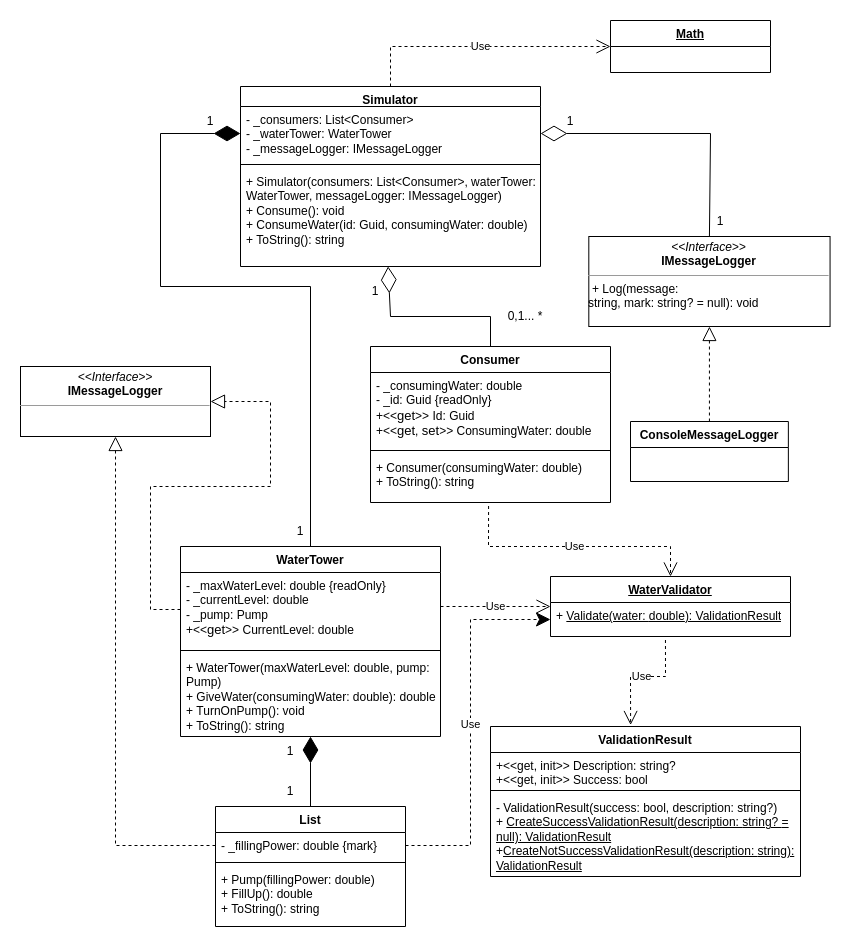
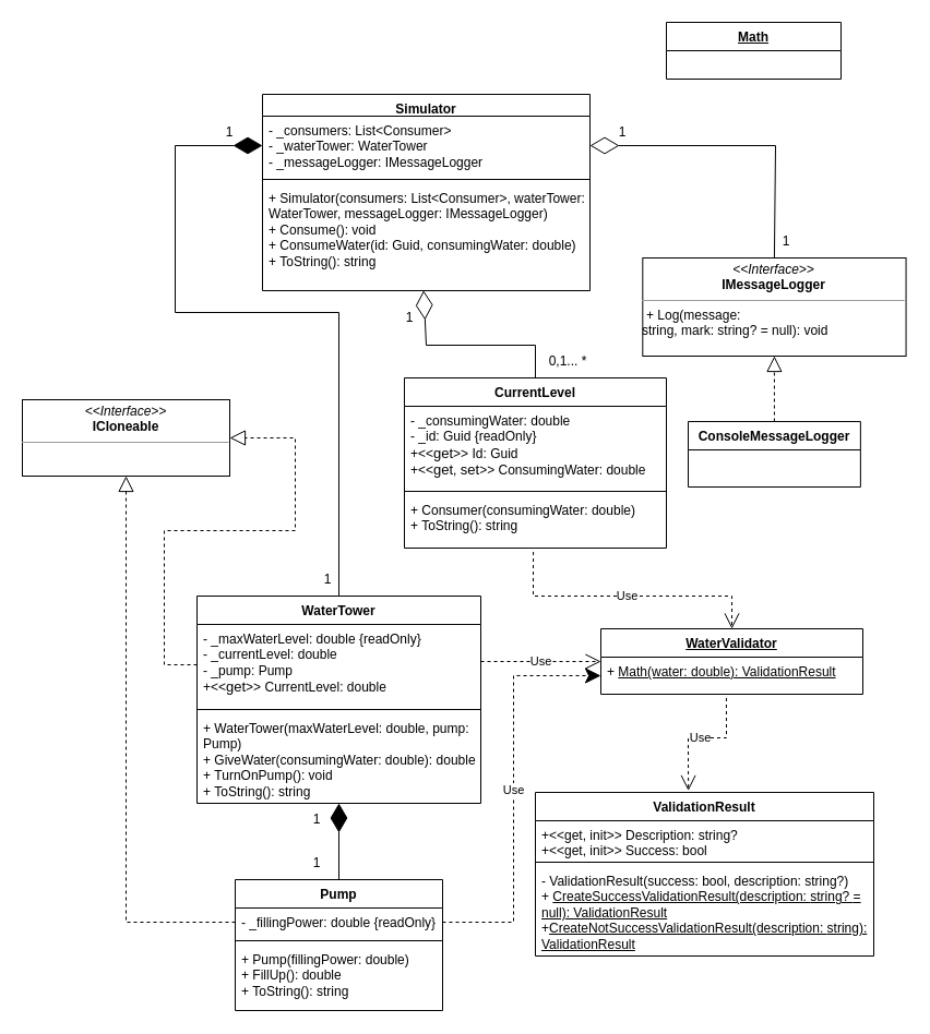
  <mxCell id="0" />
  <mxCell id="1" parent="0" />
  <mxCell id="2" value="&lt;u&gt;WaterValidator&lt;/u&gt;" style="swimlane;fontStyle=1;align=center;verticalAlign=top;childLayout=stackLayout;horizontal=1;startSize=26;horizontalStack=0;resizeParent=1;resizeParentMax=0;resizeLast=0;collapsible=1;marginBottom=0;whiteSpace=wrap;html=1;" vertex="1" parent="1"><mxGeometry x="550" y="576" width="240" height="60" as="geometry" /></mxCell>
- <mxCell id="3" value="+ &lt;u&gt;Validate(water:&amp;nbsp;&lt;/u&gt;&lt;u style=&quot;border-color: var(--border-color);&quot;&gt;double&lt;/u&gt;&lt;u&gt;):&amp;nbsp;ValidationResult&lt;/u&gt;" style="text;strokeColor=none;fillColor=none;align=left;verticalAlign=top;spacingLeft=4;spacingRight=4;overflow=hidden;rotatable=0;points=[[0,0.5],[1,0.5]];portConstraint=eastwest;whiteSpace=wrap;html=1;" vertex="1" parent="2"><mxGeometry y="26" width="240" height="34" as="geometry" /></mxCell>
+ <mxCell id="3" value="+ &lt;u&gt;Math(water:&amp;nbsp;&lt;/u&gt;&lt;u style=&quot;border-color: var(--border-color);&quot;&gt;double&lt;/u&gt;&lt;u&gt;):&amp;nbsp;ValidationResult&lt;/u&gt;" style="text;strokeColor=none;fillColor=none;align=left;verticalAlign=top;spacingLeft=4;spacingRight=4;overflow=hidden;rotatable=0;points=[[0,0.5],[1,0.5]];portConstraint=eastwest;whiteSpace=wrap;html=1;" vertex="1" parent="2"><mxGeometry y="26" width="240" height="34" as="geometry" /></mxCell>
  <mxCell id="4" value="&lt;p style=&quot;margin:0px;margin-top:4px;text-align:center;&quot;&gt;&lt;i&gt;&amp;lt;&amp;lt;Interface&amp;gt;&amp;gt;&lt;/i&gt;&lt;br&gt;&lt;b&gt;IMessageLogger&lt;/b&gt;&lt;/p&gt;&lt;hr size=&quot;1&quot;&gt;&lt;p style=&quot;margin:0px;margin-left:4px;&quot;&gt;+&amp;nbsp;Log(message:&lt;/p&gt;string, mark:&amp;nbsp;string?&amp;nbsp;&lt;span style=&quot;background-color: initial;&quot;&gt;= null): void&lt;/span&gt;" style="verticalAlign=top;align=left;overflow=fill;fontSize=12;fontFamily=Helvetica;html=1;whiteSpace=wrap;" vertex="1" parent="1"><mxGeometry x="588.31" y="236" width="241.25" height="90" as="geometry" /></mxCell>
  <mxCell id="5" value="Simulator" style="swimlane;fontStyle=1;align=center;verticalAlign=top;childLayout=stackLayout;horizontal=1;startSize=20;horizontalStack=0;resizeParent=1;resizeParentMax=0;resizeLast=0;collapsible=1;marginBottom=0;whiteSpace=wrap;html=1;" vertex="1" parent="1"><mxGeometry x="240" y="86" width="300" height="180" as="geometry" /></mxCell>
  <mxCell id="6" value="-&amp;nbsp;_consumers: List&amp;lt;Consumer&amp;gt;&lt;br&gt;- _waterTower: WaterTower&lt;br&gt;- _messageLogger: IMessageLogger&amp;nbsp;" style="text;strokeColor=none;fillColor=none;align=left;verticalAlign=top;spacingLeft=4;spacingRight=4;overflow=hidden;rotatable=0;points=[[0,0.5],[1,0.5]];portConstraint=eastwest;whiteSpace=wrap;html=1;" vertex="1" parent="5"><mxGeometry y="20" width="300" height="54" as="geometry" /></mxCell>
  <mxCell id="7" value="" style="line;strokeWidth=1;fillColor=none;align=left;verticalAlign=middle;spacingTop=-1;spacingLeft=3;spacingRight=3;rotatable=0;labelPosition=right;points=[];portConstraint=eastwest;strokeColor=inherit;" vertex="1" parent="5"><mxGeometry y="74" width="300" height="8" as="geometry" /></mxCell>
  <mxCell id="8" value="+&amp;nbsp;Simulator(consumers: List&amp;lt;Consumer&amp;gt;, waterTower: WaterTower, messageLogger: IMessageLogger)&lt;br&gt;+ Consume(): void&lt;br&gt;+ ConsumeWater(id: Guid, consumingWater: double)&lt;br&gt;+&amp;nbsp;ToString(): string" style="text;strokeColor=none;fillColor=none;align=left;verticalAlign=top;spacingLeft=4;spacingRight=4;overflow=hidden;rotatable=0;points=[[0,0.5],[1,0.5]];portConstraint=eastwest;whiteSpace=wrap;html=1;" vertex="1" parent="5"><mxGeometry y="82" width="300" height="98" as="geometry" /></mxCell>
  <mxCell id="9" value="WaterTower" style="swimlane;fontStyle=1;align=center;verticalAlign=top;childLayout=stackLayout;horizontal=1;startSize=26;horizontalStack=0;resizeParent=1;resizeParentMax=0;resizeLast=0;collapsible=1;marginBottom=0;whiteSpace=wrap;html=1;" vertex="1" parent="1"><mxGeometry x="180" y="546" width="260" height="190" as="geometry" /></mxCell>
  <mxCell id="10" value="-&amp;nbsp;_maxWaterLevel: double {readOnly}&lt;br&gt;-&amp;nbsp;_currentLevel: double&lt;br&gt;-&amp;nbsp;_pump: Pump&lt;br&gt;+&amp;lt;&amp;lt;&lt;span style=&quot;border: 0px; color: var(--darkreader-text--highlight-keyword); font-family: inherit; font-style: inherit; font-variant: inherit; font-weight: inherit; background-color: transparent; margin: 0px; padding: 0px; font-stretch: inherit; line-height: inherit; font-optical-sizing: inherit; font-kerning: inherit; font-feature-settings: inherit; font-variation-settings: inherit; font-size: 13px; vertical-align: baseline; box-sizing: inherit;&quot; class=&quot;hljs-keyword&quot;&gt;get&lt;/span&gt;&lt;span style=&quot;border-color: var(--border-color); color: var(--darkreader-text--highlight-color); font-family: inherit; font-size: var(--_pr-code-fs); font-style: inherit; font-variant-ligatures: inherit; font-variant-caps: inherit; font-weight: inherit; background-color: transparent;&quot;&gt;&amp;gt;&amp;gt;&amp;nbsp;&lt;/span&gt;CurrentLevel: double" style="text;strokeColor=none;fillColor=none;align=left;verticalAlign=top;spacingLeft=4;spacingRight=4;overflow=hidden;rotatable=0;points=[[0,0.5],[1,0.5]];portConstraint=eastwest;whiteSpace=wrap;html=1;" vertex="1" parent="9"><mxGeometry y="26" width="260" height="74" as="geometry" /></mxCell>
  <mxCell id="11" value="" style="line;strokeWidth=1;fillColor=none;align=left;verticalAlign=middle;spacingTop=-1;spacingLeft=3;spacingRight=3;rotatable=0;labelPosition=right;points=[];portConstraint=eastwest;strokeColor=inherit;" vertex="1" parent="9"><mxGeometry y="100" width="260" height="8" as="geometry" /></mxCell>
  <mxCell id="12" value="+&amp;nbsp;WaterTower(maxWaterLevel: double, pump: Pump)&lt;br&gt;+ GiveWater(consumingWater: double): double&lt;br&gt;+&amp;nbsp;TurnOnPump(): void&lt;br&gt;+&amp;nbsp;ToString(): string" style="text;strokeColor=none;fillColor=none;align=left;verticalAlign=top;spacingLeft=4;spacingRight=4;overflow=hidden;rotatable=0;points=[[0,0.5],[1,0.5]];portConstraint=eastwest;whiteSpace=wrap;html=1;" vertex="1" parent="9"><mxGeometry y="108" width="260" height="82" as="geometry" /></mxCell>
- <mxCell id="13" value="List" style="swimlane;fontStyle=1;align=center;verticalAlign=top;childLayout=stackLayout;horizontal=1;startSize=26;horizontalStack=0;resizeParent=1;resizeParentMax=0;resizeLast=0;collapsible=1;marginBottom=0;whiteSpace=wrap;html=1;" vertex="1" parent="1"><mxGeometry x="215" y="806" width="190" height="120" as="geometry" /></mxCell>
- <mxCell id="14" value="-&amp;nbsp;_fillingPower: double {mark}" style="text;strokeColor=none;fillColor=none;align=left;verticalAlign=top;spacingLeft=4;spacingRight=4;overflow=hidden;rotatable=0;points=[[0,0.5],[1,0.5]];portConstraint=eastwest;whiteSpace=wrap;html=1;" vertex="1" parent="13"><mxGeometry y="26" width="190" height="26" as="geometry" /></mxCell>
+ <mxCell id="13" value="Pump" style="swimlane;fontStyle=1;align=center;verticalAlign=top;childLayout=stackLayout;horizontal=1;startSize=26;horizontalStack=0;resizeParent=1;resizeParentMax=0;resizeLast=0;collapsible=1;marginBottom=0;whiteSpace=wrap;html=1;" vertex="1" parent="1"><mxGeometry x="215" y="806" width="190" height="120" as="geometry" /></mxCell>
+ <mxCell id="14" value="-&amp;nbsp;_fillingPower: double {readOnly}" style="text;strokeColor=none;fillColor=none;align=left;verticalAlign=top;spacingLeft=4;spacingRight=4;overflow=hidden;rotatable=0;points=[[0,0.5],[1,0.5]];portConstraint=eastwest;whiteSpace=wrap;html=1;" vertex="1" parent="13"><mxGeometry y="26" width="190" height="26" as="geometry" /></mxCell>
  <mxCell id="15" value="" style="line;strokeWidth=1;fillColor=none;align=left;verticalAlign=middle;spacingTop=-1;spacingLeft=3;spacingRight=3;rotatable=0;labelPosition=right;points=[];portConstraint=eastwest;strokeColor=inherit;" vertex="1" parent="13"><mxGeometry y="52" width="190" height="8" as="geometry" /></mxCell>
  <mxCell id="16" value="+&amp;nbsp;Pump(fillingPower: double)&lt;br&gt;+&amp;nbsp;FillUp(): double&lt;br&gt;+&amp;nbsp;ToString(): string" style="text;strokeColor=none;fillColor=none;align=left;verticalAlign=top;spacingLeft=4;spacingRight=4;overflow=hidden;rotatable=0;points=[[0,0.5],[1,0.5]];portConstraint=eastwest;whiteSpace=wrap;html=1;" vertex="1" parent="13"><mxGeometry y="60" width="190" height="60" as="geometry" /></mxCell>
- <mxCell id="17" value="Consumer" style="swimlane;fontStyle=1;align=center;verticalAlign=top;childLayout=stackLayout;horizontal=1;startSize=26;horizontalStack=0;resizeParent=1;resizeParentMax=0;resizeLast=0;collapsible=1;marginBottom=0;whiteSpace=wrap;html=1;" vertex="1" parent="1"><mxGeometry x="370" y="346" width="240" height="156" as="geometry" /></mxCell>
+ <mxCell id="17" value="CurrentLevel" style="swimlane;fontStyle=1;align=center;verticalAlign=top;childLayout=stackLayout;horizontal=1;startSize=26;horizontalStack=0;resizeParent=1;resizeParentMax=0;resizeLast=0;collapsible=1;marginBottom=0;whiteSpace=wrap;html=1;" vertex="1" parent="1"><mxGeometry x="370" y="346" width="240" height="156" as="geometry" /></mxCell>
  <mxCell id="18" value="-&amp;nbsp;_consumingWater: double&lt;br&gt;-&amp;nbsp;_id: Guid {readOnly}&lt;br&gt;+&amp;lt;&amp;lt;&lt;span style=&quot;background-color: transparent; font-family: inherit; font-style: inherit; font-variant: inherit; font-weight: inherit; color: var(--darkreader-text--highlight-keyword); margin: 0px; padding: 0px; border: 0px; font-stretch: inherit; line-height: inherit; font-optical-sizing: inherit; font-kerning: inherit; font-feature-settings: inherit; font-variation-settings: inherit; font-size: 13px; vertical-align: baseline; box-sizing: inherit;&quot; class=&quot;hljs-keyword&quot;&gt;get&lt;/span&gt;&lt;span style=&quot;background-color: transparent; font-family: inherit; font-size: var(--_pr-code-fs); font-style: inherit; font-variant-ligatures: inherit; font-variant-caps: inherit; font-weight: inherit; color: var(--darkreader-text--highlight-color);&quot;&gt;&amp;gt;&amp;gt;&amp;nbsp;&lt;/span&gt;Id: Guid&lt;br&gt;&lt;span style=&quot;background-color: transparent; font-family: inherit; font-size: var(--_pr-code-fs); font-style: inherit; font-variant-ligatures: inherit; font-variant-caps: inherit; font-weight: inherit; color: var(--darkreader-text--highlight-color);&quot;&gt;+&amp;lt;&amp;lt;&lt;/span&gt;&lt;span style=&quot;background-color: transparent; font-family: inherit; font-style: inherit; font-variant: inherit; font-weight: inherit; color: var(--darkreader-text--highlight-keyword); margin: 0px; padding: 0px; border: 0px; font-stretch: inherit; line-height: inherit; font-optical-sizing: inherit; font-kerning: inherit; font-feature-settings: inherit; font-variation-settings: inherit; font-size: 13px; vertical-align: baseline; box-sizing: inherit;&quot; class=&quot;hljs-keyword&quot;&gt;get&lt;/span&gt;&lt;span style=&quot;background-color: transparent; font-family: inherit; font-size: var(--_pr-code-fs); font-style: inherit; font-variant-ligatures: inherit; font-variant-caps: inherit; font-weight: inherit; color: var(--darkreader-text--highlight-color);&quot;&gt;, &lt;/span&gt;&lt;span style=&quot;background-color: transparent; font-family: inherit; font-style: inherit; font-variant: inherit; font-weight: inherit; color: var(--darkreader-text--highlight-keyword); margin: 0px; padding: 0px; border: 0px; font-stretch: inherit; line-height: inherit; font-optical-sizing: inherit; font-kerning: inherit; font-feature-settings: inherit; font-variation-settings: inherit; font-size: 13px; vertical-align: baseline; box-sizing: inherit;&quot; class=&quot;hljs-keyword&quot;&gt;set&lt;/span&gt;&lt;span style=&quot;background-color: transparent; font-family: inherit; font-size: var(--_pr-code-fs); font-style: inherit; font-variant-ligatures: inherit; font-variant-caps: inherit; font-weight: inherit; color: var(--darkreader-text--highlight-color);&quot;&gt;&amp;gt;&amp;gt;&amp;nbsp;&lt;/span&gt;&lt;span style=&quot;background-color: initial;&quot;&gt;ConsumingWater: double&lt;br&gt;&lt;/span&gt;" style="text;strokeColor=none;fillColor=none;align=left;verticalAlign=top;spacingLeft=4;spacingRight=4;overflow=hidden;rotatable=0;points=[[0,0.5],[1,0.5]];portConstraint=eastwest;whiteSpace=wrap;html=1;" vertex="1" parent="17"><mxGeometry y="26" width="240" height="74" as="geometry" /></mxCell>
  <mxCell id="19" value="" style="line;strokeWidth=1;fillColor=none;align=left;verticalAlign=middle;spacingTop=-1;spacingLeft=3;spacingRight=3;rotatable=0;labelPosition=right;points=[];portConstraint=eastwest;strokeColor=inherit;" vertex="1" parent="17"><mxGeometry y="100" width="240" height="8" as="geometry" /></mxCell>
  <mxCell id="20" value="+&amp;nbsp;Consumer(consumingWater:&amp;nbsp;double)&lt;br&gt;+ ToString(): string&amp;nbsp;" style="text;strokeColor=none;fillColor=none;align=left;verticalAlign=top;spacingLeft=4;spacingRight=4;overflow=hidden;rotatable=0;points=[[0,0.5],[1,0.5]];portConstraint=eastwest;whiteSpace=wrap;html=1;" vertex="1" parent="17"><mxGeometry y="108" width="240" height="48" as="geometry" /></mxCell>
  <mxCell id="21" value="ValidationResult" style="swimlane;fontStyle=1;align=center;verticalAlign=top;childLayout=stackLayout;horizontal=1;startSize=26;horizontalStack=0;resizeParent=1;resizeParentMax=0;resizeLast=0;collapsible=1;marginBottom=0;whiteSpace=wrap;html=1;" vertex="1" parent="1"><mxGeometry x="490" y="726" width="310" height="150" as="geometry" /></mxCell>
  <mxCell id="22" value="+&amp;lt;&amp;lt;get, init&amp;gt;&amp;gt; Description: string?&lt;br&gt;+&amp;lt;&amp;lt;get, init&amp;gt;&amp;gt; Success: bool" style="text;strokeColor=none;fillColor=none;align=left;verticalAlign=top;spacingLeft=4;spacingRight=4;overflow=hidden;rotatable=0;points=[[0,0.5],[1,0.5]];portConstraint=eastwest;whiteSpace=wrap;html=1;" vertex="1" parent="21"><mxGeometry y="26" width="310" height="34" as="geometry" /></mxCell>
  <mxCell id="23" value="" style="line;strokeWidth=1;fillColor=none;align=left;verticalAlign=middle;spacingTop=-1;spacingLeft=3;spacingRight=3;rotatable=0;labelPosition=right;points=[];portConstraint=eastwest;strokeColor=inherit;" vertex="1" parent="21"><mxGeometry y="60" width="310" height="8" as="geometry" /></mxCell>
  <mxCell id="24" value="-&amp;nbsp;ValidationResult(success: bool, description: string?)&lt;br&gt;+&amp;nbsp;&lt;u&gt;CreateSuccessValidationResult(description:&amp;nbsp;&lt;/u&gt;&lt;u style=&quot;border-color: var(--border-color);&quot;&gt;string?&amp;nbsp;&lt;/u&gt;&lt;u&gt;= null): ValidationResult&lt;/u&gt;&lt;br&gt;+&lt;u&gt;CreateNotSuccessValidationResult(description:&amp;nbsp;&lt;/u&gt;&lt;u style=&quot;border-color: var(--border-color);&quot;&gt;string&lt;/u&gt;&lt;u&gt;): ValidationResult&lt;br&gt;&lt;/u&gt;" style="text;strokeColor=none;fillColor=none;align=left;verticalAlign=top;spacingLeft=4;spacingRight=4;overflow=hidden;rotatable=0;points=[[0,0.5],[1,0.5]];portConstraint=eastwest;whiteSpace=wrap;html=1;" vertex="1" parent="21"><mxGeometry y="68" width="310" height="82" as="geometry" /></mxCell>
- <mxCell id="25" value="ConsoleMessageLogger" style="swimlane;fontStyle=1;align=center;verticalAlign=top;childLayout=stackLayout;horizontal=1;startSize=26;horizontalStack=0;resizeParent=1;resizeParentMax=0;resizeLast=0;collapsible=1;marginBottom=0;whiteSpace=wrap;html=1;" vertex="1" parent="1"><mxGeometry x="630" y="421" width="157.87" height="60" as="geometry" /></mxCell>
+ <mxCell id="25" value="ConsoleMessageLogger" style="swimlane;fontStyle=1;align=center;verticalAlign=top;childLayout=stackLayout;horizontal=1;startSize=26;horizontalStack=0;resizeParent=1;resizeParentMax=0;resizeLast=0;collapsible=1;marginBottom=0;whiteSpace=wrap;html=1;" vertex="1" parent="1"><mxGeometry x="630" y="386" width="157.87" height="60" as="geometry" /></mxCell>
  <mxCell id="26" value="" style="endArrow=diamondThin;endFill=1;endSize=24;html=1;rounded=0;exitX=0.5;exitY=0;exitDx=0;exitDy=0;" edge="1" parent="1" source="13" target="12"><mxGeometry width="160" relative="1" as="geometry"><mxPoint x="340" y="506" as="sourcePoint" /><mxPoint x="500" y="506" as="targetPoint" /></mxGeometry></mxCell>
- <mxCell id="27" value="&lt;p style=&quot;margin:0px;margin-top:4px;text-align:center;&quot;&gt;&lt;i&gt;&amp;lt;&amp;lt;Interface&amp;gt;&amp;gt;&lt;/i&gt;&lt;br&gt;&lt;b&gt;IMessageLogger&lt;/b&gt;&lt;/p&gt;&lt;hr size=&quot;1&quot;&gt;&lt;p style=&quot;margin:0px;margin-left:4px;&quot;&gt;&lt;br&gt;&lt;/p&gt;" style="verticalAlign=top;align=left;overflow=fill;fontSize=12;fontFamily=Helvetica;html=1;whiteSpace=wrap;" vertex="1" parent="1"><mxGeometry x="20" y="366" width="190" height="70" as="geometry" /></mxCell>
+ <mxCell id="27" value="&lt;p style=&quot;margin:0px;margin-top:4px;text-align:center;&quot;&gt;&lt;i&gt;&amp;lt;&amp;lt;Interface&amp;gt;&amp;gt;&lt;/i&gt;&lt;br&gt;&lt;b&gt;ICloneable&lt;/b&gt;&lt;/p&gt;&lt;hr size=&quot;1&quot;&gt;&lt;p style=&quot;margin:0px;margin-left:4px;&quot;&gt;&lt;br&gt;&lt;/p&gt;" style="verticalAlign=top;align=left;overflow=fill;fontSize=12;fontFamily=Helvetica;html=1;whiteSpace=wrap;" vertex="1" parent="1"><mxGeometry x="20" y="366" width="190" height="70" as="geometry" /></mxCell>
  <mxCell id="28" value="" style="endArrow=block;dashed=1;endFill=0;endSize=12;html=1;rounded=0;exitX=0;exitY=0.5;exitDx=0;exitDy=0;" edge="1" parent="1" source="14"><mxGeometry width="160" relative="1" as="geometry"><mxPoint x="400" y="626" as="sourcePoint" /><mxPoint x="115" y="436" as="targetPoint" /><Array as="points"><mxPoint x="115" y="845" /></Array></mxGeometry></mxCell>
  <mxCell id="29" value="" style="endArrow=diamondThin;endFill=0;endSize=24;html=1;rounded=0;exitX=0.5;exitY=0;exitDx=0;exitDy=0;entryX=1;entryY=0.5;entryDx=0;entryDy=0;" edge="1" parent="1" source="4" target="6"><mxGeometry width="160" relative="1" as="geometry"><mxPoint x="400" y="306" as="sourcePoint" /><mxPoint x="590" y="146" as="targetPoint" /><Array as="points"><mxPoint x="710" y="133" /></Array></mxGeometry></mxCell>
  <mxCell id="30" value="" style="endArrow=diamondThin;endFill=0;endSize=24;html=1;rounded=0;entryX=0.492;entryY=0.999;entryDx=0;entryDy=0;entryPerimeter=0;exitX=0.5;exitY=0;exitDx=0;exitDy=0;" edge="1" parent="1" source="17" target="8"><mxGeometry width="160" relative="1" as="geometry"><mxPoint x="400" y="306" as="sourcePoint" /><mxPoint x="560" y="306" as="targetPoint" /><Array as="points"><mxPoint x="490" y="316" /><mxPoint x="390" y="316" /></Array></mxGeometry></mxCell>
  <mxCell id="31" value="" style="endArrow=diamondThin;endFill=1;endSize=24;html=1;rounded=0;entryX=0;entryY=0.5;entryDx=0;entryDy=0;exitX=0.5;exitY=0;exitDx=0;exitDy=0;" edge="1" parent="1" source="9" target="6"><mxGeometry width="160" relative="1" as="geometry"><mxPoint x="310" y="346" as="sourcePoint" /><mxPoint x="180" y="166" as="targetPoint" /><Array as="points"><mxPoint x="310" y="286" /><mxPoint x="160" y="286" /><mxPoint x="160" y="133" /></Array></mxGeometry></mxCell>
  <mxCell id="32" value="" style="endArrow=block;dashed=1;endFill=0;endSize=12;html=1;rounded=0;entryX=0.5;entryY=1;entryDx=0;entryDy=0;exitX=0.5;exitY=0;exitDx=0;exitDy=0;" edge="1" parent="1" source="25" target="4"><mxGeometry width="160" relative="1" as="geometry"><mxPoint x="400" y="306" as="sourcePoint" /><mxPoint x="560" y="306" as="targetPoint" /></mxGeometry></mxCell>
  <mxCell id="33" value="" style="endArrow=block;dashed=1;endFill=0;endSize=12;html=1;rounded=0;entryX=1;entryY=0.5;entryDx=0;entryDy=0;exitX=0;exitY=0.5;exitDx=0;exitDy=0;" edge="1" parent="1" source="10" target="27"><mxGeometry width="160" relative="1" as="geometry"><mxPoint x="150" y="606" as="sourcePoint" /><mxPoint x="560" y="516" as="targetPoint" /><Array as="points"><mxPoint x="150" y="609" /><mxPoint x="150" y="486" /><mxPoint x="270" y="486" /><mxPoint x="270" y="401" /></Array></mxGeometry></mxCell>
  <mxCell id="34" value="Use" style="endArrow=open;endSize=12;dashed=1;html=1;rounded=0;" edge="1" parent="1"><mxGeometry width="160" relative="1" as="geometry"><mxPoint x="440" y="606" as="sourcePoint" /><mxPoint x="550" y="606" as="targetPoint" /></mxGeometry></mxCell>
  <mxCell id="35" value="Use" style="endArrow=open;endSize=12;dashed=1;html=1;rounded=0;exitX=0.492;exitY=1.073;exitDx=0;exitDy=0;exitPerimeter=0;entryX=0.5;entryY=0;entryDx=0;entryDy=0;" edge="1" parent="1" source="20" target="2"><mxGeometry width="160" relative="1" as="geometry"><mxPoint x="500" y="536" as="sourcePoint" /><mxPoint x="660" y="546" as="targetPoint" /><Array as="points"><mxPoint x="488" y="546" /><mxPoint x="670" y="546" /></Array></mxGeometry></mxCell>
  <mxCell id="36" value="Use" style="endArrow=open;endSize=12;dashed=1;html=1;rounded=0;entryX=0.452;entryY=-0.01;entryDx=0;entryDy=0;entryPerimeter=0;exitX=0.479;exitY=1.103;exitDx=0;exitDy=0;exitPerimeter=0;" edge="1" parent="1" source="3" target="21"><mxGeometry width="160" relative="1" as="geometry"><mxPoint x="340" y="596" as="sourcePoint" /><mxPoint x="500" y="596" as="targetPoint" /><Array as="points"><mxPoint x="665" y="676" /><mxPoint x="630" y="676" /></Array></mxGeometry></mxCell>
  <mxCell id="37" value="Use" style="endArrow=classic;endSize=12;dashed=1;html=1;rounded=0;exitX=1;exitY=0.5;exitDx=0;exitDy=0;entryX=0;entryY=0.5;entryDx=0;entryDy=0;" edge="1" parent="1" source="14" target="3"><mxGeometry width="160" relative="1" as="geometry"><mxPoint x="400" y="686" as="sourcePoint" /><mxPoint x="470" y="626" as="targetPoint" /><Array as="points"><mxPoint x="470" y="845" /><mxPoint x="470" y="619" /></Array></mxGeometry></mxCell>
  <mxCell id="38" value="1" style="text;html=1;strokeColor=none;fillColor=none;align=center;verticalAlign=middle;whiteSpace=wrap;rounded=0;" vertex="1" parent="1"><mxGeometry x="540" y="106" width="60" height="30" as="geometry" /></mxCell>
  <mxCell id="39" value="1" style="text;html=1;strokeColor=none;fillColor=none;align=center;verticalAlign=middle;whiteSpace=wrap;rounded=0;" vertex="1" parent="1"><mxGeometry x="690" y="206" width="60" height="30" as="geometry" /></mxCell>
  <mxCell id="40" value="1" style="text;html=1;strokeColor=none;fillColor=none;align=center;verticalAlign=middle;whiteSpace=wrap;rounded=0;" vertex="1" parent="1"><mxGeometry x="345" y="276" width="60" height="30" as="geometry" /></mxCell>
- <mxCell id="41" value="0,1... *" style="text;html=1;strokeColor=none;fillColor=none;align=center;verticalAlign=middle;whiteSpace=wrap;rounded=0;" vertex="1" parent="1"><mxGeometry x="495" y="301" width="60" height="30" as="geometry" /></mxCell>
+ <mxCell id="41" value="0,1... *" style="text;html=1;strokeColor=none;fillColor=none;align=center;verticalAlign=middle;whiteSpace=wrap;rounded=0;" vertex="1" parent="1"><mxGeometry x="490" y="316" width="60" height="30" as="geometry" /></mxCell>
  <mxCell id="42" value="1" style="text;html=1;strokeColor=none;fillColor=none;align=center;verticalAlign=middle;whiteSpace=wrap;rounded=0;" vertex="1" parent="1"><mxGeometry x="180" y="106" width="60" height="30" as="geometry" /></mxCell>
  <mxCell id="43" value="1" style="text;html=1;strokeColor=none;fillColor=none;align=center;verticalAlign=middle;whiteSpace=wrap;rounded=0;" vertex="1" parent="1"><mxGeometry x="270" y="516" width="60" height="30" as="geometry" /></mxCell>
  <mxCell id="44" value="&lt;u&gt;Math&lt;/u&gt;" style="swimlane;fontStyle=1;align=center;verticalAlign=top;childLayout=stackLayout;horizontal=1;startSize=26;horizontalStack=0;resizeParent=1;resizeParentMax=0;resizeLast=0;collapsible=1;marginBottom=0;whiteSpace=wrap;html=1;" vertex="1" parent="1"><mxGeometry x="610" y="20" width="160" height="52" as="geometry" /></mxCell>
- <mxCell id="45" value="Use" style="endArrow=open;endSize=12;dashed=1;html=1;rounded=0;exitX=0.5;exitY=0;exitDx=0;exitDy=0;entryX=0;entryY=0.5;entryDx=0;entryDy=0;" edge="1" parent="1" source="5" target="44"><mxGeometry width="160" relative="1" as="geometry"><mxPoint x="400" y="156" as="sourcePoint" /><mxPoint x="560" y="156" as="targetPoint" /><Array as="points"><mxPoint x="390" y="46" /></Array></mxGeometry></mxCell>
  <mxCell id="46" value="1" style="text;html=1;strokeColor=none;fillColor=none;align=center;verticalAlign=middle;whiteSpace=wrap;rounded=0;" vertex="1" parent="1"><mxGeometry x="260" y="736" width="60" height="30" as="geometry" /></mxCell>
  <mxCell id="47" value="1" style="text;html=1;strokeColor=none;fillColor=none;align=center;verticalAlign=middle;whiteSpace=wrap;rounded=0;" vertex="1" parent="1"><mxGeometry x="260" y="776" width="60" height="30" as="geometry" /></mxCell>
